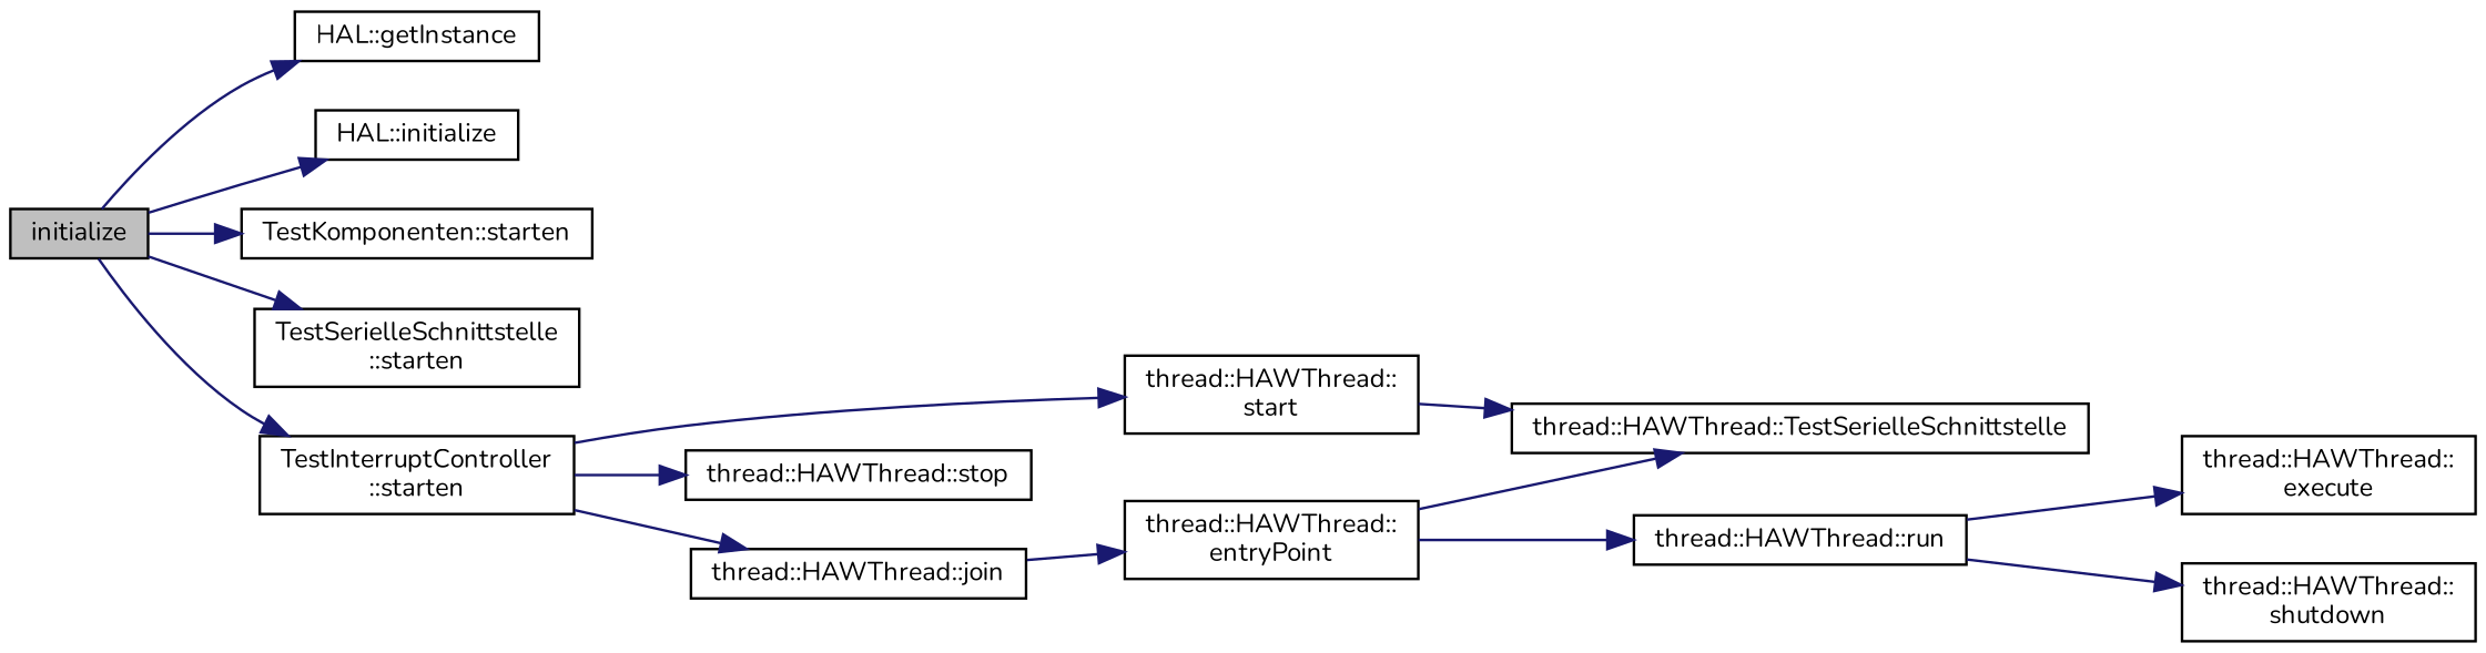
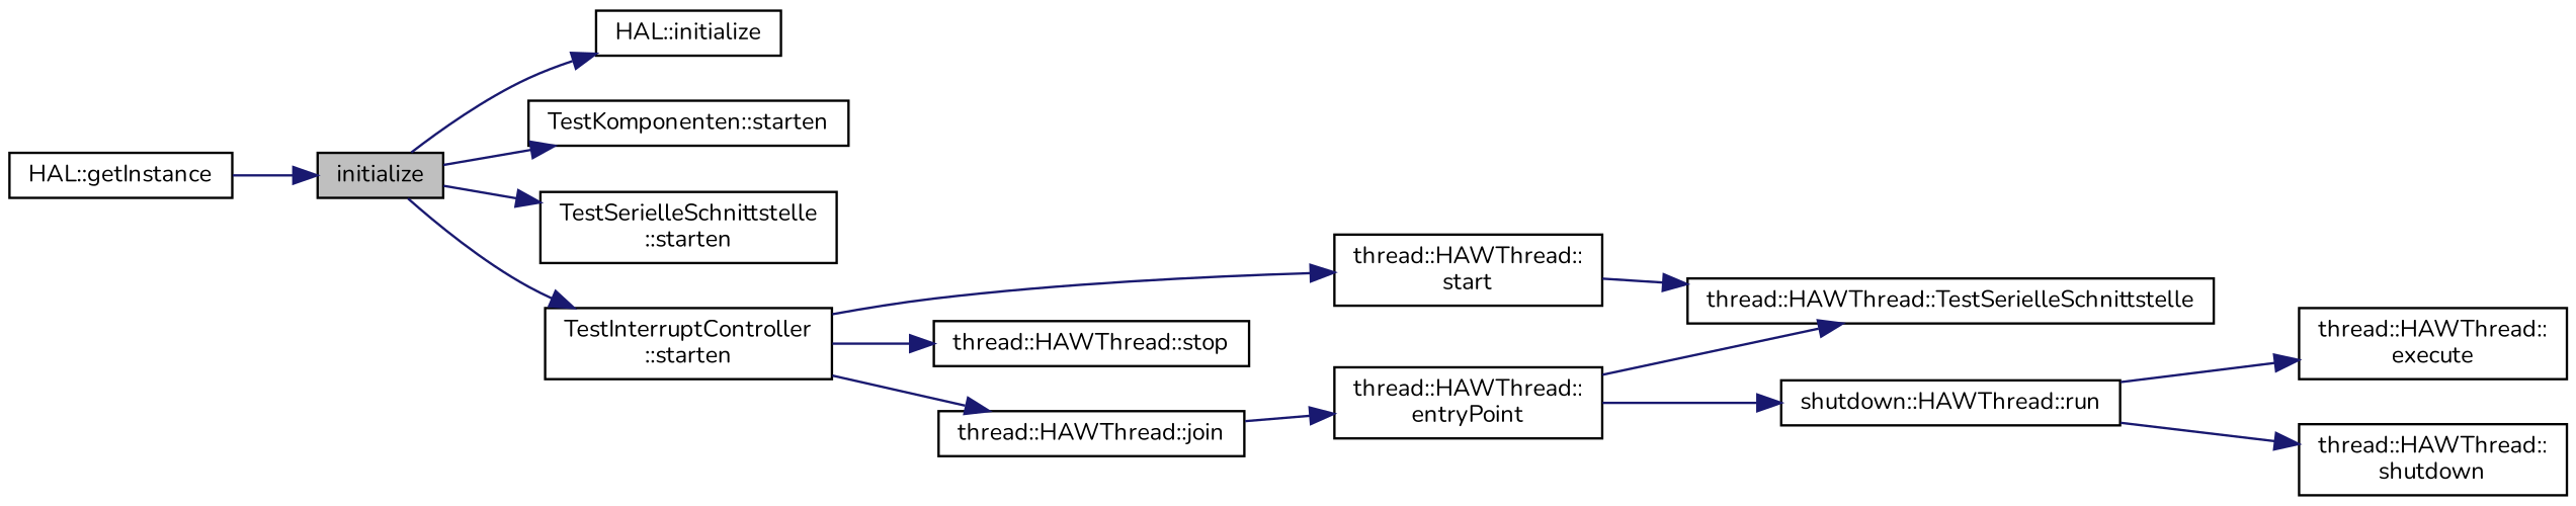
  digraph {
    fontname=Nunito
    rankdir=LR
    node [color=black fillcolor=white fontname=Nunito fontsize=10 shape=record style=filled]
    edge [color=midnightblue fontname=Nunito fontsize=10 labelfontname=Helvetica labelfontsize=10 style=solid]
    n1 [fillcolor=grey75 fontcolor=black height=0.2 label=initialize width=0.4]
    n2 [height=0.2 label="HAL::getInstance" width=0.4]
    n3 [height=0.2 label="HAL::initialize" width=0.4]
    n4 [height=0.2 label="TestKomponenten::starten" width=0.4]
    n5 [height=0.2 label="TestSerielleSchnittstelle\l::starten" width=0.4]
    n6 [height=0.2 label="TestInterruptController\l::starten" width=0.4]
    n7 [height=0.2 label="thread::HAWThread::\lstart" width=0.4]
    n8 [height=0.2 label="thread::HAWThread::stop" width=0.4]
    n9 [height=0.2 label="thread::HAWThread::join" width=0.4]
    n10 [height=0.2 label="thread::HAWThread::TestSerielleSchnittstelle" width=0.4]
    n11 [height=0.2 label="thread::HAWThread::\lentryPoint" width=0.4]
-   n12 [height=0.2 label="thread::HAWThread::run" width=0.4]
+   n12 [height=0.2 label="shutdown::HAWThread::run" width=0.4]
    n13 [height=0.2 label="thread::HAWThread::\lexecute" width=0.4]
    n14 [height=0.2 label="thread::HAWThread::\lshutdown" width=0.4]
-   n1 -> n2
+   n2 -> n1
    n1 -> n3
    n1 -> n4
    n1 -> n5
    n1 -> n6
    n6 -> n7
    n6 -> n8
    n6 -> n9
    n7 -> n10
    n9 -> n11
    n11 -> n10
    n11 -> n12
    n12 -> n13
    n12 -> n14
  }
